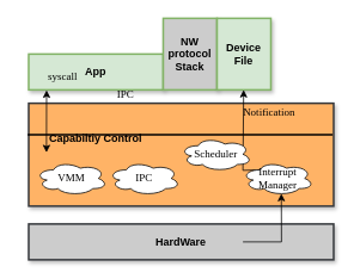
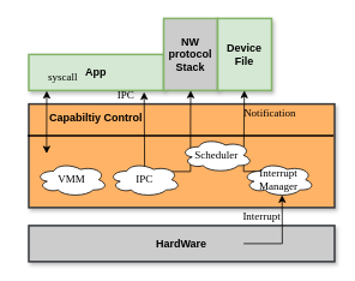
  <mxCell id="0" />
  <mxCell id="1" parent="0" />
  <mxCell id="2" value="" style="rounded=0;whiteSpace=wrap;html=1;fillColor=#FFB366;strokeColor=#36393d;strokeWidth=2;container=0;shadow=1;" vertex="1" parent="1"><mxGeometry x="31.17" y="115" width="340" height="115" as="geometry" /></mxCell>
  <mxCell id="3" value="&lt;b&gt;HardWare&lt;/b&gt;" style="rounded=0;whiteSpace=wrap;html=1;fillColor=#CCCCCC;strokeColor=#36393d;strokeWidth=2;container=0;shadow=1;" vertex="1" parent="1"><mxGeometry x="31.17" y="250" width="340" height="40" as="geometry" /></mxCell>
  <mxCell id="4" value="&lt;b&gt;App&lt;/b&gt;" style="rounded=0;whiteSpace=wrap;html=1;fillColor=#d5e8d4;strokeColor=#82b366;strokeWidth=2;container=0;shadow=1;" vertex="1" parent="1"><mxGeometry x="31.17" y="60" width="150" height="40" as="geometry" /></mxCell>
  <mxCell id="5" value="&lt;b&gt;NW protocol Stack&lt;/b&gt;" style="rounded=0;whiteSpace=wrap;html=1;fillColor=#cccccc;strokeColor=#82b366;strokeWidth=2;container=0;shadow=1;" vertex="1" parent="1"><mxGeometry x="181.17" y="20" width="60" height="80" as="geometry" /></mxCell>
  <mxCell id="6" value="&lt;b&gt;Device File&lt;/b&gt;" style="rounded=0;whiteSpace=wrap;html=1;fillColor=#d5e8d4;strokeColor=#82b366;strokeWidth=2;container=0;shadow=1;" vertex="1" parent="1"><mxGeometry x="241.17" y="20" width="60" height="80" as="geometry" /></mxCell>
+ <mxCell id="7" value="" style="endArrow=classic;startArrow=classic;html=1;rounded=0;entryX=0.5;entryY=1;entryDx=0;entryDy=0;exitX=0.855;exitY=1.044;exitDx=0;exitDy=0;exitPerimeter=0;" edge="1" parent="1" source="4" target="5"><mxGeometry width="50" height="50" relative="1" as="geometry"><mxPoint x="116" y="100" as="sourcePoint" /><mxPoint x="151.17" y="135" as="targetPoint" /><Array as="points"><mxPoint x="160" y="190" /><mxPoint x="211" y="190" /><mxPoint x="211" y="130" /></Array></mxGeometry></mxCell>
  <mxCell id="8" value="" style="endArrow=classic;startArrow=classic;html=1;rounded=0;entryX=0.133;entryY=1.009;entryDx=0;entryDy=0;entryPerimeter=0;" edge="1" parent="1" target="4"><mxGeometry width="50" height="50" relative="1" as="geometry"><mxPoint x="51" y="170" as="sourcePoint" /><mxPoint x="81.17" y="85" as="targetPoint" /></mxGeometry></mxCell>
  <mxCell id="9" value="&lt;font style=&quot;font-size: 12px;&quot; face=&quot;Times New Roman&quot;&gt;syscall&lt;/font&gt;" style="text;strokeColor=none;align=center;fillColor=none;html=1;verticalAlign=middle;whiteSpace=wrap;rounded=0;strokeWidth=1;container=0;" vertex="1" parent="1"><mxGeometry x="20" y="75" width="98.83" height="20" as="geometry" /></mxCell>
  <mxCell id="10" value="&lt;font style=&quot;font-size: 12px;&quot; face=&quot;Times New Roman&quot;&gt;IPC&lt;/font&gt;" style="text;strokeColor=none;align=center;fillColor=none;html=1;verticalAlign=middle;whiteSpace=wrap;rounded=0;strokeWidth=1;container=0;" vertex="1" parent="1"><mxGeometry x="90" y="95" width="98.83" height="20" as="geometry" /></mxCell>
  <mxCell id="11" value="" style="endArrow=classic;html=1;rounded=0;exitX=0.25;exitY=0.25;exitDx=0;exitDy=0;exitPerimeter=0;" edge="1" parent="1" source="19" target="6"><mxGeometry width="50" height="50" relative="1" as="geometry"><mxPoint x="330" y="180" as="sourcePoint" /><mxPoint x="271.17" y="155" as="targetPoint" /><Array as="points"><mxPoint x="270" y="190" /></Array></mxGeometry></mxCell>
  <mxCell id="12" value="&lt;font face=&quot;Times New Roman&quot;&gt;Scheduler&lt;/font&gt;" style="ellipse;shape=cloud;whiteSpace=wrap;html=1;" vertex="1" parent="1"><mxGeometry x="200" y="153" width="80" height="38" as="geometry" /></mxCell>
  <mxCell id="13" value="" style="endArrow=classic;html=1;rounded=0;entryX=0.55;entryY=0.95;entryDx=0;entryDy=0;entryPerimeter=0;" edge="1" parent="1" target="19"><mxGeometry width="50" height="50" relative="1" as="geometry"><mxPoint x="270" y="270" as="sourcePoint" /><mxPoint x="271.17" y="155" as="targetPoint" /><Array as="points"><mxPoint x="313" y="270" /></Array></mxGeometry></mxCell>
+ <mxCell id="14" value="&lt;font style=&quot;font-size: 12px;&quot; face=&quot;Times New Roman&quot;&gt;Interrupt&lt;/font&gt;" style="text;strokeColor=none;align=center;fillColor=none;html=1;verticalAlign=middle;whiteSpace=wrap;rounded=0;strokeWidth=1;container=0;" vertex="1" parent="1"><mxGeometry x="241.17" y="230" width="98.83" height="20" as="geometry" /></mxCell>
  <mxCell id="15" value="&lt;font style=&quot;font-size: 12px;&quot; face=&quot;Times New Roman&quot;&gt;Notification&lt;/font&gt;" style="text;strokeColor=none;align=center;fillColor=none;html=1;verticalAlign=middle;whiteSpace=wrap;rounded=0;strokeWidth=1;container=0;" vertex="1" parent="1"><mxGeometry x="250" y="115" width="98.83" height="20" as="geometry" /></mxCell>
  <mxCell id="16" value="" style="endArrow=none;html=1;strokeWidth=2;rounded=0;" edge="1" parent="1"><mxGeometry width="50" height="50" relative="1" as="geometry"><mxPoint x="30" y="150" as="sourcePoint" /><mxPoint x="370" y="150" as="targetPoint" /></mxGeometry></mxCell>
  <mxCell id="17" value="&lt;font face=&quot;Times New Roman&quot;&gt;VMM&lt;/font&gt;" style="ellipse;shape=cloud;whiteSpace=wrap;html=1;" vertex="1" parent="1"><mxGeometry x="38.83" y="180" width="80" height="38" as="geometry" /></mxCell>
  <mxCell id="18" value="&lt;font face=&quot;Times New Roman&quot;&gt;IPC&lt;/font&gt;" style="ellipse;shape=cloud;whiteSpace=wrap;html=1;" vertex="1" parent="1"><mxGeometry x="120" y="180" width="80" height="38" as="geometry" /></mxCell>
  <mxCell id="19" value="&lt;font face=&quot;Times New Roman&quot;&gt;Interrupt Manager&lt;/font&gt;" style="ellipse;shape=cloud;whiteSpace=wrap;html=1;" vertex="1" parent="1"><mxGeometry x="268.83" y="180" width="80" height="38" as="geometry" /></mxCell>
- <mxCell id="20" value="&lt;b&gt;Capabiltiy Control&lt;/b&gt;" style="text;html=1;align=center;verticalAlign=middle;whiteSpace=wrap;rounded=0;" vertex="1" parent="1"><mxGeometry x="51.17" y="140" width="110" height="30" as="geometry" /></mxCell>
+ <mxCell id="20" value="&lt;b&gt;Capabiltiy Control&lt;/b&gt;" style="text;html=1;align=center;verticalAlign=middle;whiteSpace=wrap;rounded=0;" vertex="1" parent="1"><mxGeometry x="51.17" y="115" width="110" height="30" as="geometry" /></mxCell>
